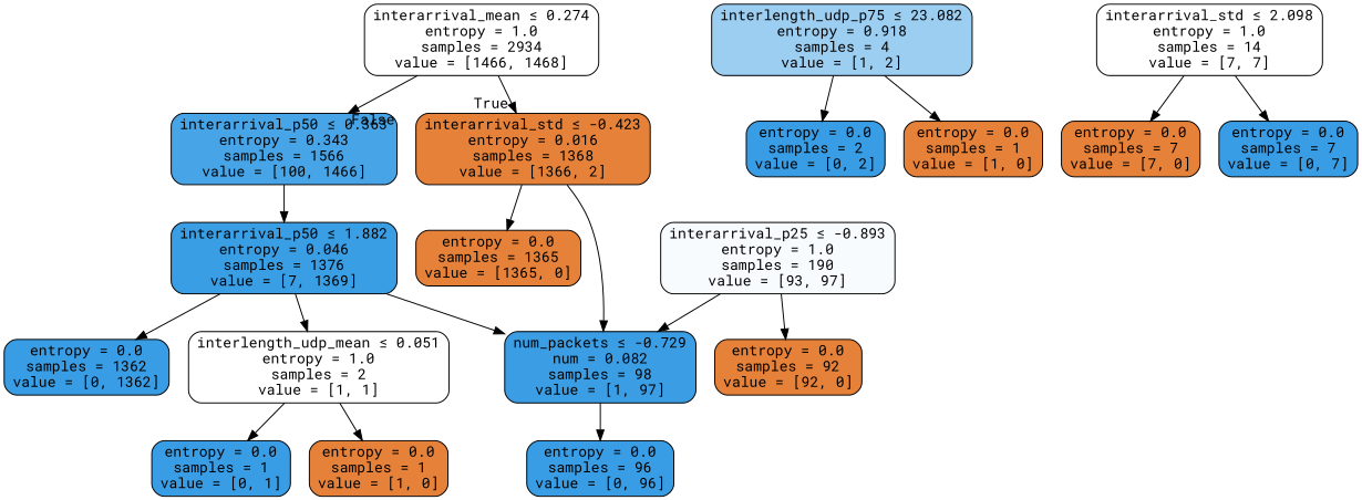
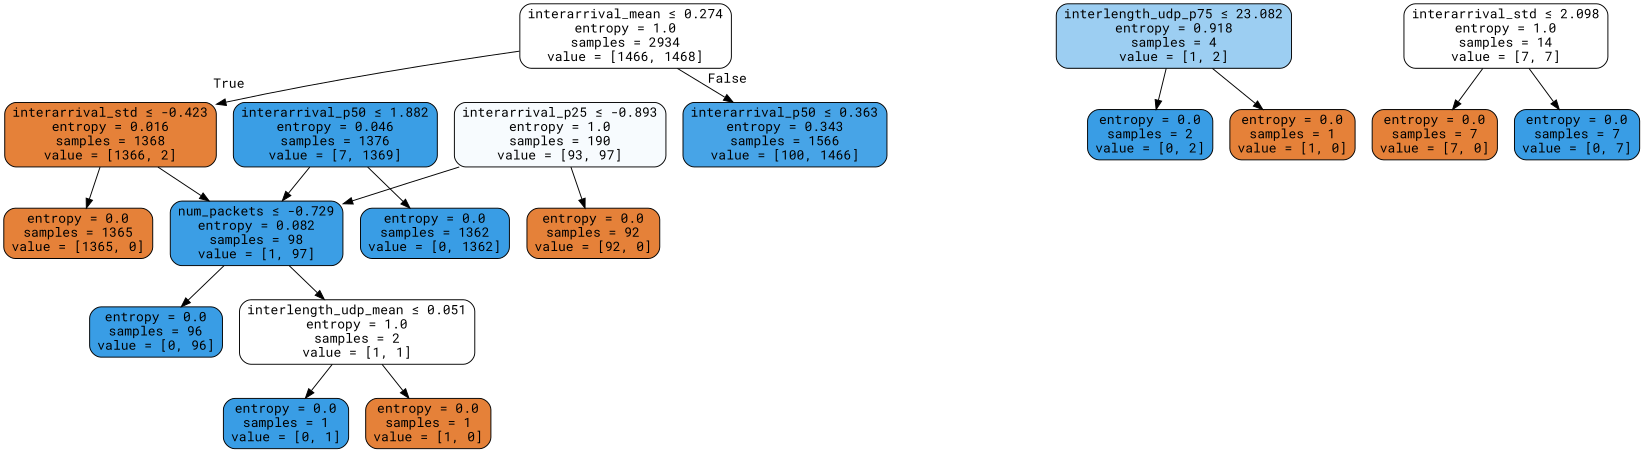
  digraph {
    fontname="Roboto Mono"
    node [color=black fillcolor="#e58139" fontname="Roboto Mono" shape=box style="filled, rounded"]
    edge [fontname="Roboto Mono"]
    n1 [fillcolor="#ffffff" label=<interarrival_mean &le; 0.274<br/>entropy = 1.0<br/>samples = 2934<br/>value = [1466, 1468]>]
    n2 [label=<interarrival_std &le; -0.423<br/>entropy = 0.016<br/>samples = 1368<br/>value = [1366, 2]>]
    n3 [fillcolor="#47a4e7" label=<interarrival_p50 &le; 0.363<br/>entropy = 0.343<br/>samples = 1566<br/>value = [100, 1466]>]
    n4 [label=<entropy = 0.0<br/>samples = 1365<br/>value = [1365, 0]>]
-   n5 [fillcolor="#3b9ee5" label=<num_packets &le; -0.729<br/>num = 0.082<br/>samples = 98<br/>value = [1, 97]>]
+   n5 [fillcolor="#3b9ee5" label=<num_packets &le; -0.729<br/>entropy = 0.082<br/>samples = 98<br/>value = [1, 97]>]
    n6 [fillcolor="#3a9ee5" label=<interarrival_p50 &le; 1.882<br/>entropy = 0.046<br/>samples = 1376<br/>value = [7, 1369]>]
    n7 [fillcolor="#9ccef2" label=<interlength_udp_p75 &le; 23.082<br/>entropy = 0.918<br/>samples = 4<br/>value = [1, 2]>]
    n8 [fillcolor="#399de5" label=<entropy = 0.0<br/>samples = 2<br/>value = [0, 2]>]
    n9 [label=<entropy = 0.0<br/>samples = 1<br/>value = [1, 0]>]
    n10 [fillcolor="#f7fbfe" label=<interarrival_p25 &le; -0.893<br/>entropy = 1.0<br/>samples = 190<br/>value = [93, 97]>]
    n11 [label=<entropy = 0.0<br/>samples = 92<br/>value = [92, 0]>]
    n12 [fillcolor="#399de5" label=<entropy = 0.0<br/>samples = 1362<br/>value = [0, 1362]>]
    n13 [fillcolor="#399de5" label=<entropy = 0.0<br/>samples = 96<br/>value = [0, 96]>]
    n14 [fillcolor="#ffffff" label=<interlength_udp_mean &le; 0.051<br/>entropy = 1.0<br/>samples = 2<br/>value = [1, 1]>]
    n15 [fillcolor="#399de5" label=<entropy = 0.0<br/>samples = 1<br/>value = [0, 1]>]
    n16 [label=<entropy = 0.0<br/>samples = 1<br/>value = [1, 0]>]
    n17 [fillcolor="#ffffff" label=<interarrival_std &le; 2.098<br/>entropy = 1.0<br/>samples = 14<br/>value = [7, 7]>]
    n18 [label=<entropy = 0.0<br/>samples = 7<br/>value = [7, 0]>]
    n19 [fillcolor="#399de5" label=<entropy = 0.0<br/>samples = 7<br/>value = [0, 7]>]
    n1 -> n2 [headlabel=True labelangle=45 labeldistance=2.5]
    n1 -> n3 [headlabel=False labelangle=-45 labeldistance=2.5]
    n2 -> n4
    n2 -> n5
-   n3 -> n6
    n5 -> n13
-   n6 -> n14
+   n5 -> n14
    n6 -> n5
    n6 -> n12
    n7 -> n8
    n7 -> n9
    n10 -> n5
    n10 -> n11
    n14 -> n15
    n14 -> n16
    n17 -> n18
    n17 -> n19
  }
